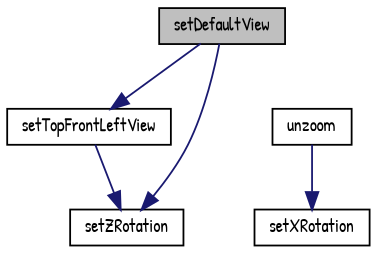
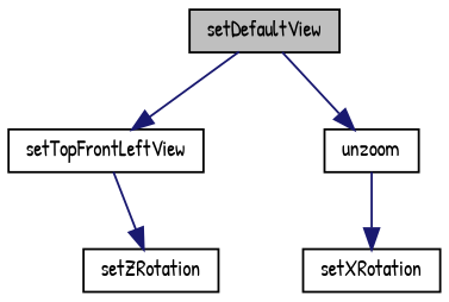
  digraph {
    fontname="Patrick Hand"
    rankdir=TB
    node [color=black fillcolor=white fontname="Patrick Hand" fontsize=10 shape=record style=filled]
    edge [color=midnightblue fontname="Patrick Hand" fontsize=10 labelfontname=Helvetica labelfontsize=10 style=solid]
    n1 [fillcolor=grey75 fontcolor=black height=0.2 label=setDefaultView width=0.4]
    n2 [height=0.2 label=setTopFrontLeftView width=0.4]
    n3 [height=0.2 label=unzoom width=0.4]
    n4 [height=0.2 label=setZRotation width=0.4]
    n5 [height=0.2 label=setXRotation width=0.4]
    n1 -> n2
-   n1 -> n4
+   n1 -> n3
    n2 -> n4
    n3 -> n5
  }
